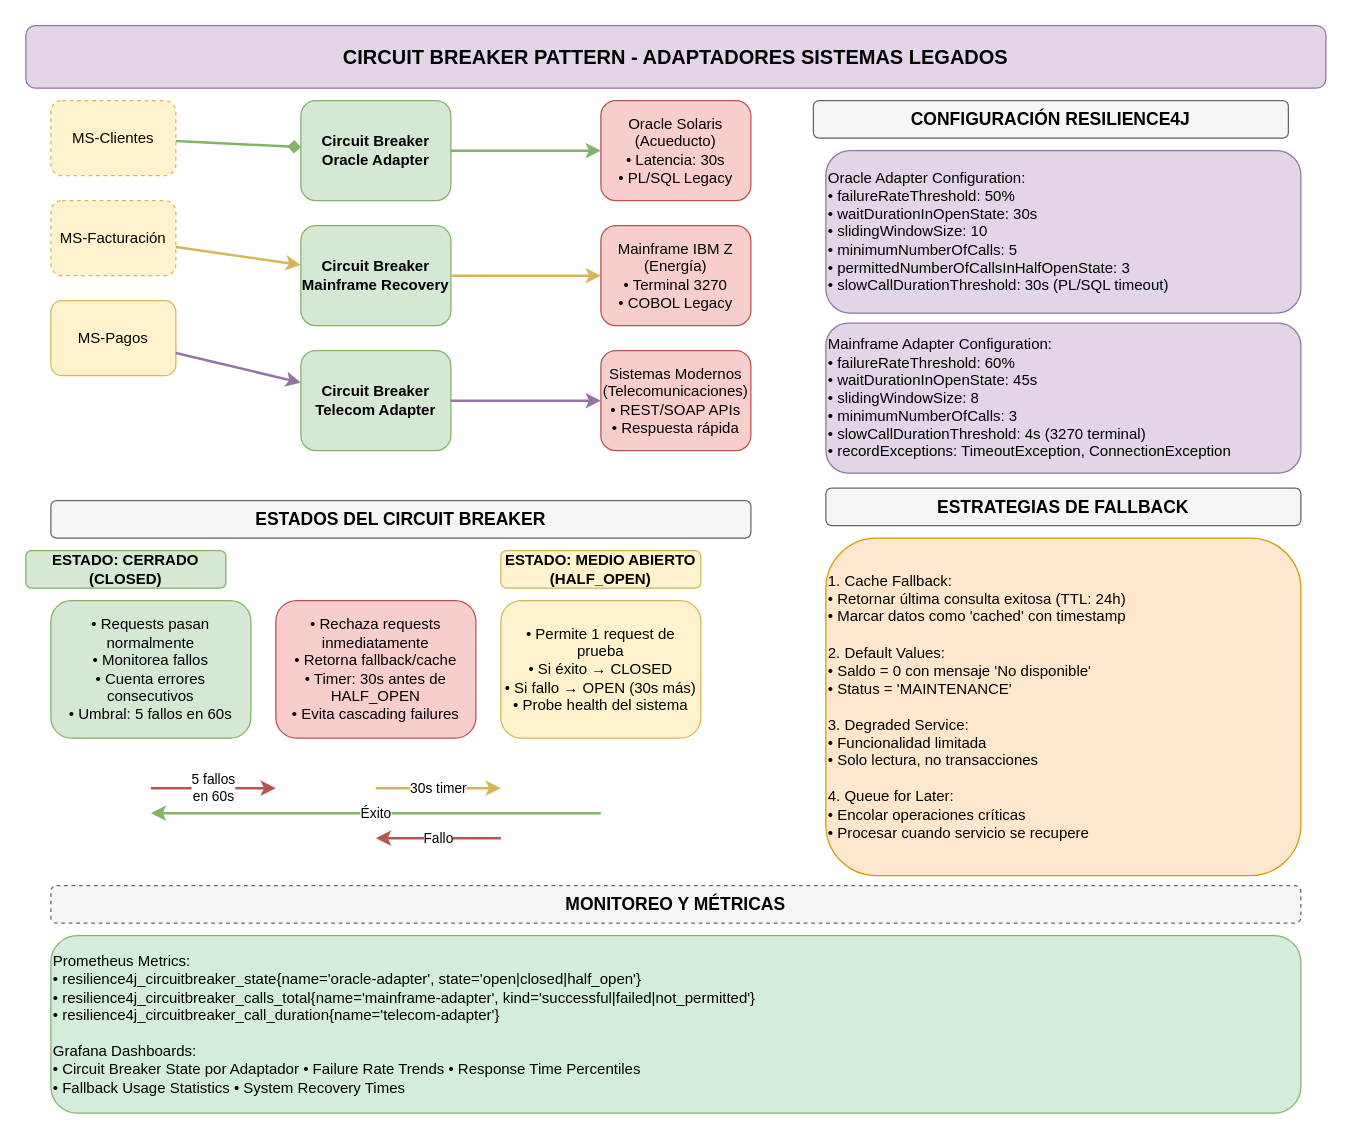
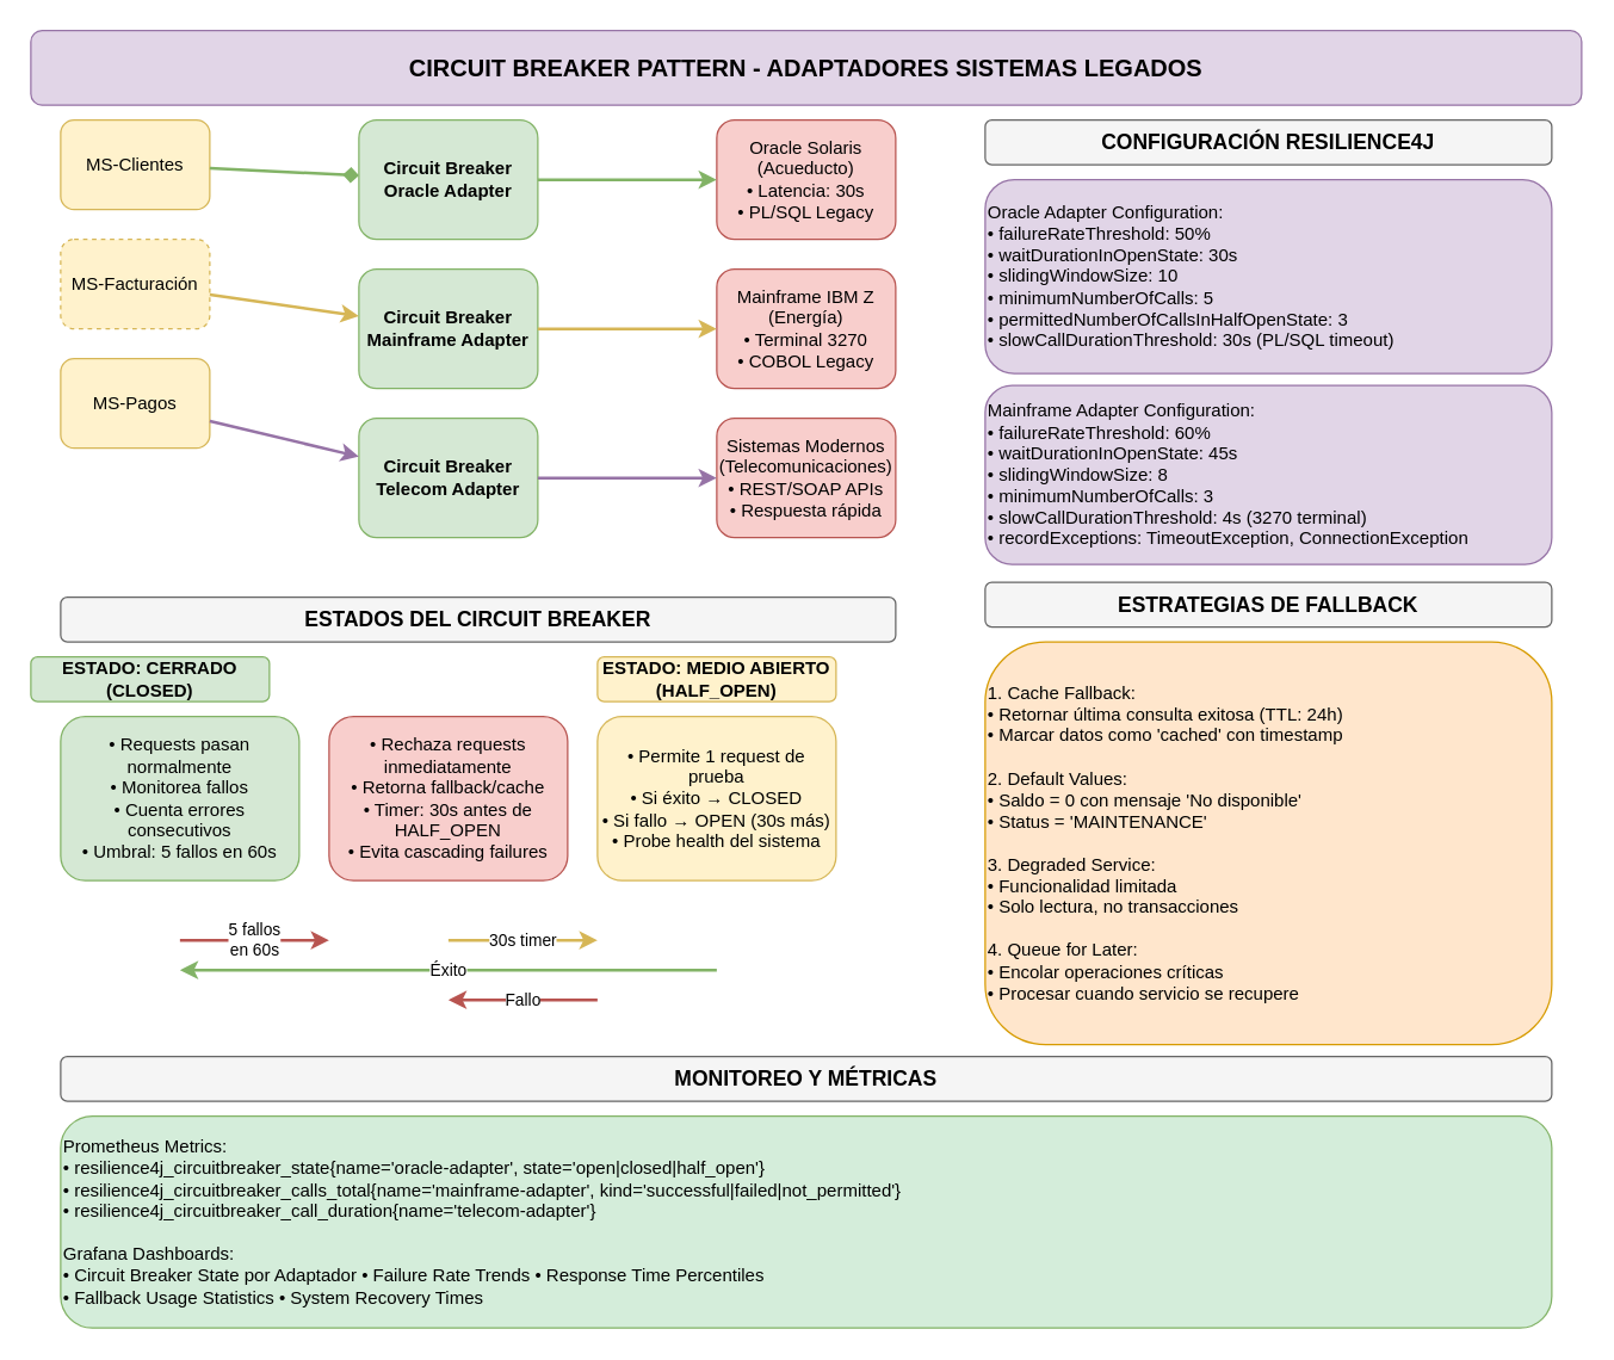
  <mxCell id="0" />
  <mxCell id="1" parent="0" />
  <mxCell id="2" value="CIRCUIT BREAKER PATTERN - ADAPTADORES SISTEMAS LEGADOS" style="rounded=1;whiteSpace=wrap;html=1;fillColor=#e1d5e7;strokeColor=#9673a6;fontSize=16;fontStyle=1;" vertex="1" parent="1"><mxGeometry x="20" y="20" width="1040" height="50" as="geometry" /></mxCell>
- <mxCell id="3" value="MS-Clientes" style="rounded=1;whiteSpace=wrap;html=1;fillColor=#fff2cc;strokeColor=#d6b656;dashed=1;" vertex="1" parent="1"><mxGeometry x="40" y="80" width="100" height="60" as="geometry" /></mxCell>
+ <mxCell id="3" value="MS-Clientes" style="rounded=1;whiteSpace=wrap;html=1;fillColor=#fff2cc;strokeColor=#d6b656;" vertex="1" parent="1"><mxGeometry x="40" y="80" width="100" height="60" as="geometry" /></mxCell>
  <mxCell id="4" value="MS-Facturación" style="rounded=1;whiteSpace=wrap;html=1;fillColor=#fff2cc;strokeColor=#d6b656;dashed=1;" vertex="1" parent="1"><mxGeometry x="40" y="160" width="100" height="60" as="geometry" /></mxCell>
  <mxCell id="5" value="MS-Pagos" style="rounded=1;whiteSpace=wrap;html=1;fillColor=#fff2cc;strokeColor=#d6b656;" vertex="1" parent="1"><mxGeometry x="40" y="240" width="100" height="60" as="geometry" /></mxCell>
  <mxCell id="6" value="Circuit Breaker&#10;Oracle Adapter" style="rounded=1;whiteSpace=wrap;html=1;fillColor=#d5e8d4;strokeColor=#82b366;fontSize=12;fontStyle=1;" vertex="1" parent="1"><mxGeometry x="240" y="80" width="120" height="80" as="geometry" /></mxCell>
- <mxCell id="7" value="Circuit Breaker&#10;Mainframe Recovery" style="rounded=1;whiteSpace=wrap;html=1;fillColor=#d5e8d4;strokeColor=#82b366;fontSize=12;fontStyle=1;" vertex="1" parent="1"><mxGeometry x="240" y="180" width="120" height="80" as="geometry" /></mxCell>
+ <mxCell id="7" value="Circuit Breaker&#10;Mainframe Adapter" style="rounded=1;whiteSpace=wrap;html=1;fillColor=#d5e8d4;strokeColor=#82b366;fontSize=12;fontStyle=1;" vertex="1" parent="1"><mxGeometry x="240" y="180" width="120" height="80" as="geometry" /></mxCell>
  <mxCell id="8" value="Circuit Breaker&#10;Telecom Adapter" style="rounded=1;whiteSpace=wrap;html=1;fillColor=#d5e8d4;strokeColor=#82b366;fontSize=12;fontStyle=1;" vertex="1" parent="1"><mxGeometry x="240" y="280" width="120" height="80" as="geometry" /></mxCell>
  <mxCell id="9" value="Oracle Solaris&#10;(Acueducto)&#10;• Latencia: 30s&#10;• PL/SQL Legacy" style="rounded=1;whiteSpace=wrap;html=1;fillColor=#f8cecc;strokeColor=#b85450;" vertex="1" parent="1"><mxGeometry x="480" y="80" width="120" height="80" as="geometry" /></mxCell>
  <mxCell id="10" value="Mainframe IBM Z&#10;(Energía)&#10;• Terminal 3270&#10;• COBOL Legacy" style="rounded=1;whiteSpace=wrap;html=1;fillColor=#f8cecc;strokeColor=#b85450;" vertex="1" parent="1"><mxGeometry x="480" y="180" width="120" height="80" as="geometry" /></mxCell>
  <mxCell id="11" value="Sistemas Modernos&#10;(Telecomunicaciones)&#10;• REST/SOAP APIs&#10;• Respuesta rápida" style="rounded=1;whiteSpace=wrap;html=1;fillColor=#f8cecc;strokeColor=#b85450;" vertex="1" parent="1"><mxGeometry x="480" y="280" width="120" height="80" as="geometry" /></mxCell>
  <mxCell id="12" value="ESTADOS DEL CIRCUIT BREAKER" style="rounded=1;whiteSpace=wrap;html=1;fillColor=#f5f5f5;strokeColor=#666666;fontSize=14;fontStyle=1;" vertex="1" parent="1"><mxGeometry x="40" y="400" width="560" height="30" as="geometry" /></mxCell>
  <mxCell id="13" value="ESTADO: CERRADO (CLOSED)" style="rounded=1;whiteSpace=wrap;html=1;fillColor=#d5e8d4;strokeColor=#82b366;fontSize=12;fontStyle=1;" vertex="1" parent="1"><mxGeometry x="20" y="440" width="160" height="30" as="geometry" /></mxCell>
  <mxCell id="14" value="• Requests pasan normalmente&#10;• Monitorea fallos&#10;• Cuenta errores consecutivos&#10;• Umbral: 5 fallos en 60s" style="rounded=1;whiteSpace=wrap;html=1;fillColor=#d5e8d4;strokeColor=#82b366;" vertex="1" parent="1"><mxGeometry x="40" y="480" width="160" height="110" as="geometry" /></mxCell>
  <mxCell id="15" value="• Rechaza requests inmediatamente&#10;• Retorna fallback/cache&#10;• Timer: 30s antes de HALF_OPEN&#10;• Evita cascading failures" style="rounded=1;whiteSpace=wrap;html=1;fillColor=#f8cecc;strokeColor=#b85450;" vertex="1" parent="1"><mxGeometry x="220" y="480" width="160" height="110" as="geometry" /></mxCell>
  <mxCell id="16" value="ESTADO: MEDIO ABIERTO (HALF_OPEN)" style="rounded=1;whiteSpace=wrap;html=1;fillColor=#fff2cc;strokeColor=#d6b656;fontSize=12;fontStyle=1;" vertex="1" parent="1"><mxGeometry x="400" y="440" width="160" height="30" as="geometry" /></mxCell>
  <mxCell id="17" value="• Permite 1 request de prueba&#10;• Si éxito → CLOSED&#10;• Si fallo → OPEN (30s más)&#10;• Probe health del sistema" style="rounded=1;whiteSpace=wrap;html=1;fillColor=#fff2cc;strokeColor=#d6b656;" vertex="1" parent="1"><mxGeometry x="400" y="480" width="160" height="110" as="geometry" /></mxCell>
- <mxCell id="18" value="CONFIGURACIÓN RESILIENCE4J" style="rounded=1;whiteSpace=wrap;html=1;fillColor=#f5f5f5;strokeColor=#666666;fontSize=14;fontStyle=1;" vertex="1" parent="1"><mxGeometry x="650" y="80" width="380" height="30" as="geometry" /></mxCell>
+ <mxCell id="18" value="CONFIGURACIÓN RESILIENCE4J" style="rounded=1;whiteSpace=wrap;html=1;fillColor=#f5f5f5;strokeColor=#666666;fontSize=14;fontStyle=1;" vertex="1" parent="1"><mxGeometry x="660" y="80" width="380" height="30" as="geometry" /></mxCell>
  <mxCell id="19" value="Oracle Adapter Configuration:&#10;• failureRateThreshold: 50%&#10;• waitDurationInOpenState: 30s&#10;• slidingWindowSize: 10&#10;• minimumNumberOfCalls: 5&#10;• permittedNumberOfCallsInHalfOpenState: 3&#10;• slowCallDurationThreshold: 30s (PL/SQL timeout)" style="rounded=1;whiteSpace=wrap;html=1;fillColor=#e1d5e7;strokeColor=#9673a6;align=left;" vertex="1" parent="1"><mxGeometry x="660" y="120" width="380" height="130" as="geometry" /></mxCell>
  <mxCell id="20" value="Mainframe Adapter Configuration:&#10;• failureRateThreshold: 60%&#10;• waitDurationInOpenState: 45s&#10;• slidingWindowSize: 8&#10;• minimumNumberOfCalls: 3&#10;• slowCallDurationThreshold: 4s (3270 terminal)&#10;• recordExceptions: TimeoutException, ConnectionException" style="rounded=1;whiteSpace=wrap;html=1;fillColor=#e1d5e7;strokeColor=#9673a6;align=left;" vertex="1" parent="1"><mxGeometry x="660" y="258" width="380" height="120" as="geometry" /></mxCell>
  <mxCell id="21" value="ESTRATEGIAS DE FALLBACK" style="rounded=1;whiteSpace=wrap;html=1;fillColor=#f5f5f5;strokeColor=#666666;fontSize=14;fontStyle=1;" vertex="1" parent="1"><mxGeometry x="660" y="390" width="380" height="30" as="geometry" /></mxCell>
  <mxCell id="22" value="1. Cache Fallback:&#10;   • Retornar última consulta exitosa (TTL: 24h)&#10;   • Marcar datos como 'cached' con timestamp&#10;&#10;2. Default Values:&#10;   • Saldo = 0 con mensaje 'No disponible'&#10;   • Status = 'MAINTENANCE'&#10;&#10;3. Degraded Service:&#10;   • Funcionalidad limitada&#10;   • Solo lectura, no transacciones&#10;&#10;4. Queue for Later:&#10;   • Encolar operaciones críticas&#10;   • Procesar cuando servicio se recupere" style="rounded=1;whiteSpace=wrap;html=1;fillColor=#ffe6cc;strokeColor=#d79b00;align=left;" vertex="1" parent="1"><mxGeometry x="660" y="430" width="380" height="270" as="geometry" /></mxCell>
  <mxCell id="23" style="endArrow=diamond;html=1;strokeColor=#82b366;strokeWidth=2;" edge="1" parent="1" source="3" target="6"><mxGeometry width="50" height="50" relative="1" as="geometry"><mxPoint x="150" y="120" as="sourcePoint" /><mxPoint x="230" y="120" as="targetPoint" /></mxGeometry></mxCell>
  <mxCell id="24" style="endArrow=classic;html=1;strokeColor=#82b366;strokeWidth=2;" edge="1" parent="1" source="6" target="9"><mxGeometry width="50" height="50" relative="1" as="geometry"><mxPoint x="370" y="120" as="sourcePoint" /><mxPoint x="470" y="120" as="targetPoint" /></mxGeometry></mxCell>
  <mxCell id="25" style="endArrow=classic;html=1;strokeColor=#d6b656;strokeWidth=2;" edge="1" parent="1" source="4" target="7"><mxGeometry width="50" height="50" relative="1" as="geometry"><mxPoint x="150" y="200" as="sourcePoint" /><mxPoint x="230" y="200" as="targetPoint" /></mxGeometry></mxCell>
  <mxCell id="26" style="endArrow=classic;html=1;strokeColor=#d6b656;strokeWidth=2;" edge="1" parent="1" source="7" target="10"><mxGeometry width="50" height="50" relative="1" as="geometry"><mxPoint x="370" y="220" as="sourcePoint" /><mxPoint x="470" y="220" as="targetPoint" /></mxGeometry></mxCell>
  <mxCell id="27" style="endArrow=classic;html=1;strokeColor=#9673a6;strokeWidth=2;" edge="1" parent="1" source="5" target="8"><mxGeometry width="50" height="50" relative="1" as="geometry"><mxPoint x="150" y="280" as="sourcePoint" /><mxPoint x="230" y="280" as="targetPoint" /></mxGeometry></mxCell>
  <mxCell id="28" style="endArrow=classic;html=1;strokeColor=#9673a6;strokeWidth=2;" edge="1" parent="1" source="8" target="11"><mxGeometry width="50" height="50" relative="1" as="geometry"><mxPoint x="370" y="320" as="sourcePoint" /><mxPoint x="470" y="320" as="targetPoint" /></mxGeometry></mxCell>
  <mxCell id="29" value="5 fallos&#10;en 60s" style="endArrow=classic;html=1;strokeColor=#b85450;strokeWidth=2;" edge="1" parent="1"><mxGeometry width="50" height="50" relative="1" as="geometry"><mxPoint x="120" y="630" as="sourcePoint" /><mxPoint x="220" y="630" as="targetPoint" /></mxGeometry></mxCell>
  <mxCell id="30" value="30s timer" style="endArrow=classic;html=1;strokeColor=#d6b656;strokeWidth=2;" edge="1" parent="1"><mxGeometry width="50" height="50" relative="1" as="geometry"><mxPoint x="300" y="630" as="sourcePoint" /><mxPoint x="400" y="630" as="targetPoint" /></mxGeometry></mxCell>
  <mxCell id="31" value="Éxito" style="endArrow=classic;html=1;strokeColor=#82b366;strokeWidth=2;curved=1;" edge="1" parent="1"><mxGeometry width="50" height="50" relative="1" as="geometry"><mxPoint x="480" y="650" as="sourcePoint" /><mxPoint x="120" y="650" as="targetPoint" /></mxGeometry></mxCell>
  <mxCell id="32" value="Fallo" style="endArrow=classic;html=1;strokeColor=#b85450;strokeWidth=2;curved=1;" edge="1" parent="1"><mxGeometry width="50" height="50" relative="1" as="geometry"><mxPoint x="400" y="670" as="sourcePoint" /><mxPoint x="300" y="670" as="targetPoint" /></mxGeometry></mxCell>
- <mxCell id="33" value="MONITOREO Y MÉTRICAS" style="rounded=1;whiteSpace=wrap;html=1;fillColor=#f5f5f5;strokeColor=#666666;fontSize=14;fontStyle=1;dashed=1;" vertex="1" parent="1"><mxGeometry x="40" y="708" width="1000" height="30" as="geometry" /></mxCell>
+ <mxCell id="33" value="MONITOREO Y MÉTRICAS" style="rounded=1;whiteSpace=wrap;html=1;fillColor=#f5f5f5;strokeColor=#666666;fontSize=14;fontStyle=1;" vertex="1" parent="1"><mxGeometry x="40" y="708" width="1000" height="30" as="geometry" /></mxCell>
  <mxCell id="34" value="Prometheus Metrics:&#10;• resilience4j_circuitbreaker_state{name='oracle-adapter', state='open|closed|half_open'}&#10;• resilience4j_circuitbreaker_calls_total{name='mainframe-adapter', kind='successful|failed|not_permitted'}&#10;• resilience4j_circuitbreaker_call_duration{name='telecom-adapter'}&#10;&#10;Grafana Dashboards:&#10;• Circuit Breaker State por Adaptador  • Failure Rate Trends  • Response Time Percentiles&#10;• Fallback Usage Statistics  • System Recovery Times" style="rounded=1;whiteSpace=wrap;html=1;fillColor=#d4edda;strokeColor=#82b366;align=left;" vertex="1" parent="1"><mxGeometry x="40" y="748" width="1000" height="142" as="geometry" /></mxCell>
